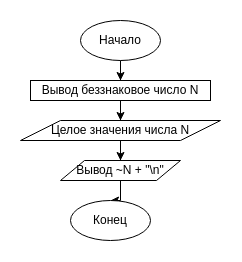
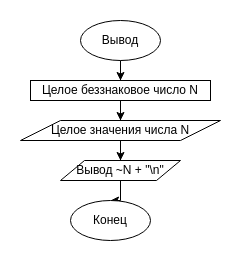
  <mxCell id="0" />
  <mxCell id="1" parent="0" />
  <mxCell id="2" style="edgeStyle=orthogonalEdgeStyle;rounded=0;orthogonalLoop=1;jettySize=auto;html=1;entryX=0.5;entryY=0;entryDx=0;entryDy=0;" edge="1" parent="1" source="3" target="5"><mxGeometry relative="1" as="geometry" /></mxCell>
- <mxCell id="3" value="Начало" style="ellipse;whiteSpace=wrap;html=1;" vertex="1" parent="1"><mxGeometry x="80" y="20" width="80" height="40" as="geometry" /></mxCell>
+ <mxCell id="3" value="Вывод" style="ellipse;whiteSpace=wrap;html=1;" vertex="1" parent="1"><mxGeometry x="80" y="20" width="80" height="40" as="geometry" /></mxCell>
  <mxCell id="4" style="edgeStyle=orthogonalEdgeStyle;rounded=0;orthogonalLoop=1;jettySize=auto;html=1;entryX=0.5;entryY=0;entryDx=0;entryDy=0;" edge="1" parent="1" source="5" target="7"><mxGeometry relative="1" as="geometry" /></mxCell>
- <mxCell id="5" value="Вывод беззнаковое число N" style="rounded=0;whiteSpace=wrap;html=1;" vertex="1" parent="1"><mxGeometry x="30" y="80" width="180" height="20" as="geometry" /></mxCell>
+ <mxCell id="5" value="Целое беззнаковое число N" style="rounded=0;whiteSpace=wrap;html=1;" vertex="1" parent="1"><mxGeometry x="30" y="80" width="180" height="20" as="geometry" /></mxCell>
  <mxCell id="6" style="edgeStyle=orthogonalEdgeStyle;rounded=0;orthogonalLoop=1;jettySize=auto;html=1;entryX=0.5;entryY=0;entryDx=0;entryDy=0;" edge="1" parent="1" source="7" target="9"><mxGeometry relative="1" as="geometry" /></mxCell>
  <mxCell id="7" value="Целое значения числа N" style="shape=parallelogram;perimeter=parallelogramPerimeter;whiteSpace=wrap;html=1;fontFamily=Helvetica;fontSize=12;fontColor=#000000;align=center;strokeColor=#000000;fillColor=#ffffff;" vertex="1" parent="1"><mxGeometry x="20" y="120" width="200" height="20" as="geometry" /></mxCell>
  <mxCell id="8" style="edgeStyle=orthogonalEdgeStyle;rounded=0;orthogonalLoop=1;jettySize=auto;html=1;entryX=0.5;entryY=0;entryDx=0;entryDy=0;" edge="1" parent="1" source="9" target="10"><mxGeometry relative="1" as="geometry" /></mxCell>
  <mxCell id="9" value="Вывод ~N + &quot;\n&quot;" style="shape=parallelogram;perimeter=parallelogramPerimeter;whiteSpace=wrap;html=1;fontFamily=Helvetica;fontSize=12;fontColor=#000000;align=center;strokeColor=#000000;fillColor=#ffffff;" vertex="1" parent="1"><mxGeometry x="60" y="160" width="120" height="20" as="geometry" /></mxCell>
  <mxCell id="10" value="Конец" style="ellipse;whiteSpace=wrap;html=1;" vertex="1" parent="1"><mxGeometry x="70" y="200" width="80" height="40" as="geometry" /></mxCell>
